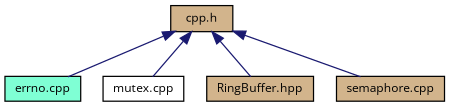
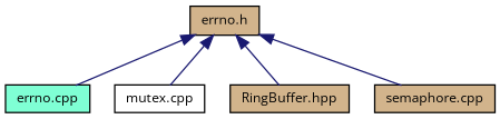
  digraph {
    fontname="Open Sans"
    node [color=black fillcolor=tan fontname="Open Sans" fontsize=10 shape=record style=filled]
    edge [color=midnightblue dir=back fontname="Open Sans" fontsize=10 labelfontname=Helvetica labelfontsize=10 style=solid]
-   n1 [fontcolor=black height=0.2 label="cpp.h" width=0.4]
+   n1 [fontcolor=black height=0.2 label="errno.h" width=0.4]
    n2 [fillcolor=aquamarine height=0.2 label="errno.cpp" width=0.4]
    n3 [fillcolor=white height=0.2 label="mutex.cpp" width=0.4]
    n4 [height=0.2 label="RingBuffer.hpp" width=0.4]
    n5 [height=0.2 label="semaphore.cpp" width=0.4]
    n1 -> n2
    n1 -> n3
    n1 -> n4
    n1 -> n5
  }
